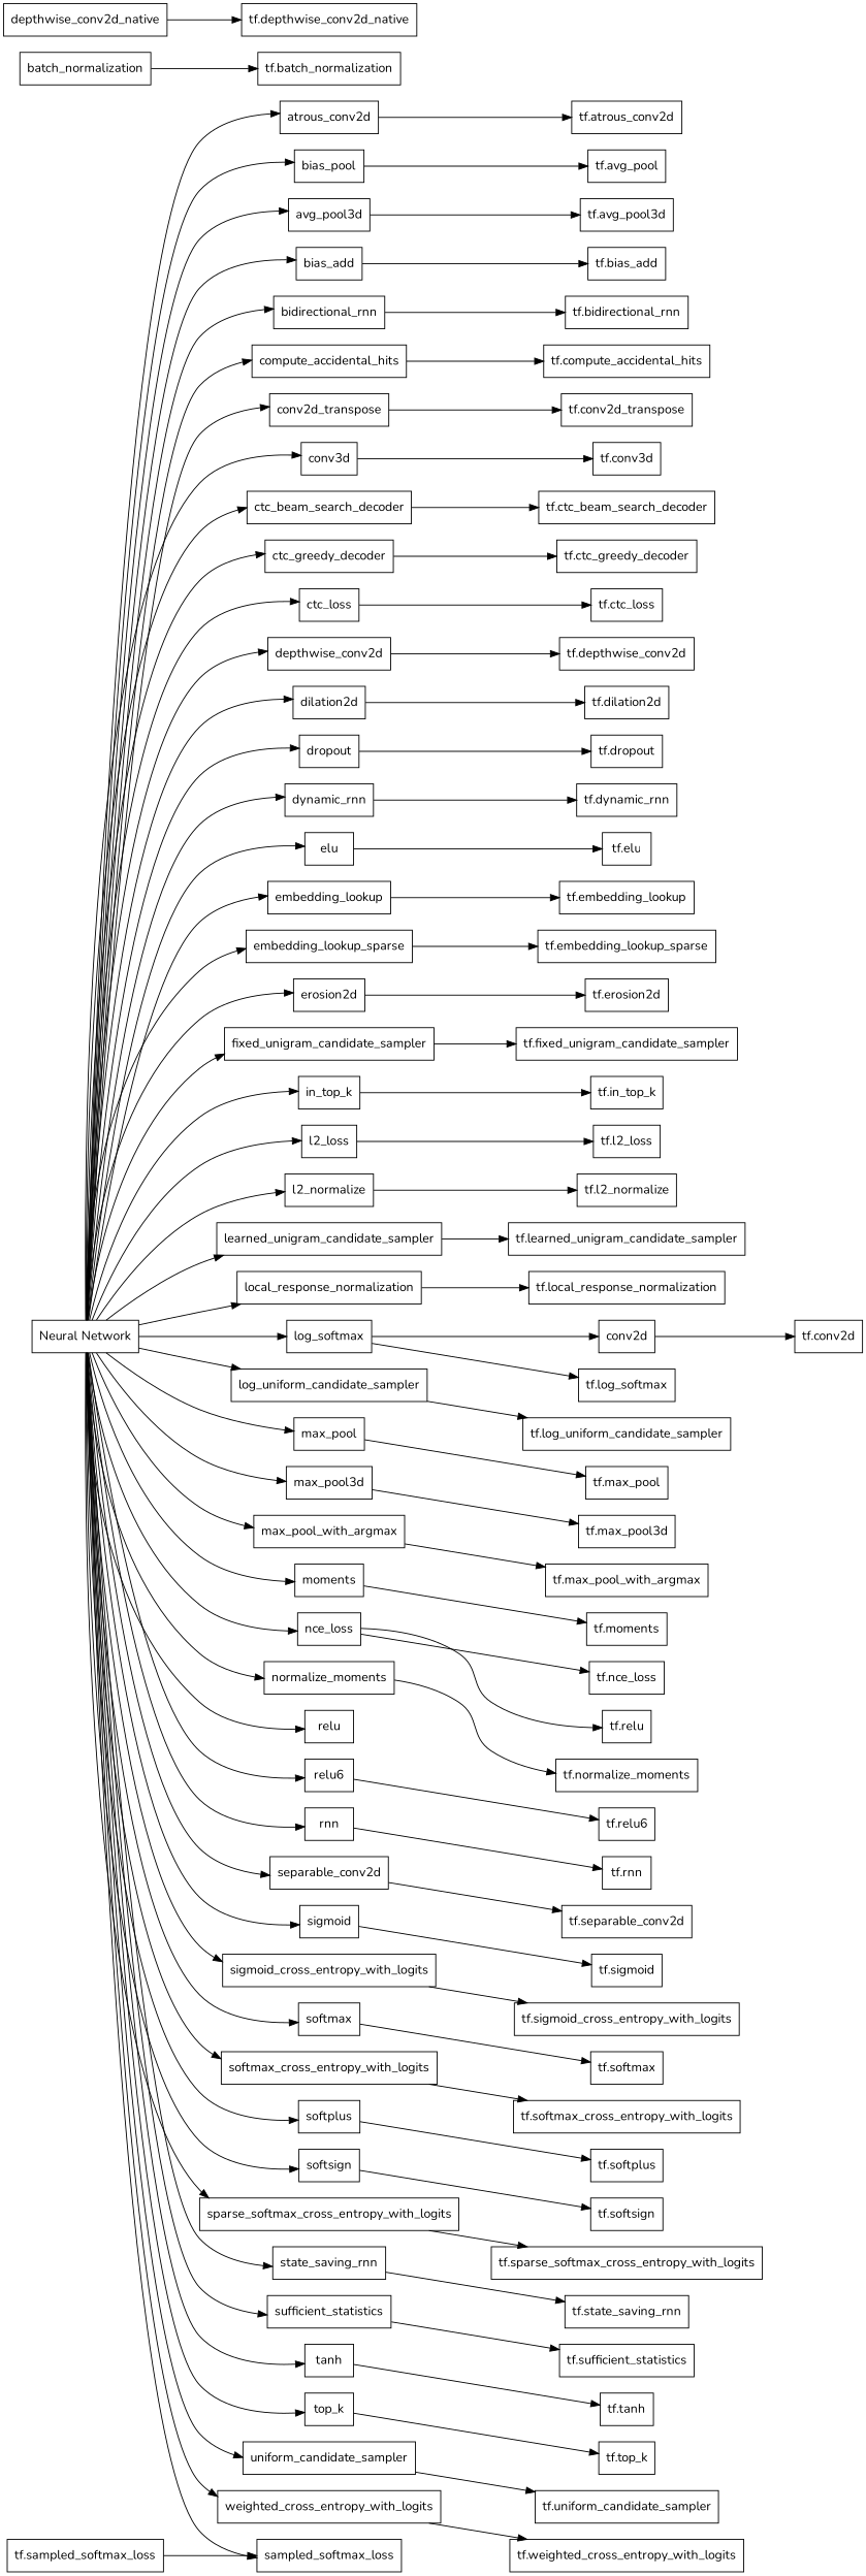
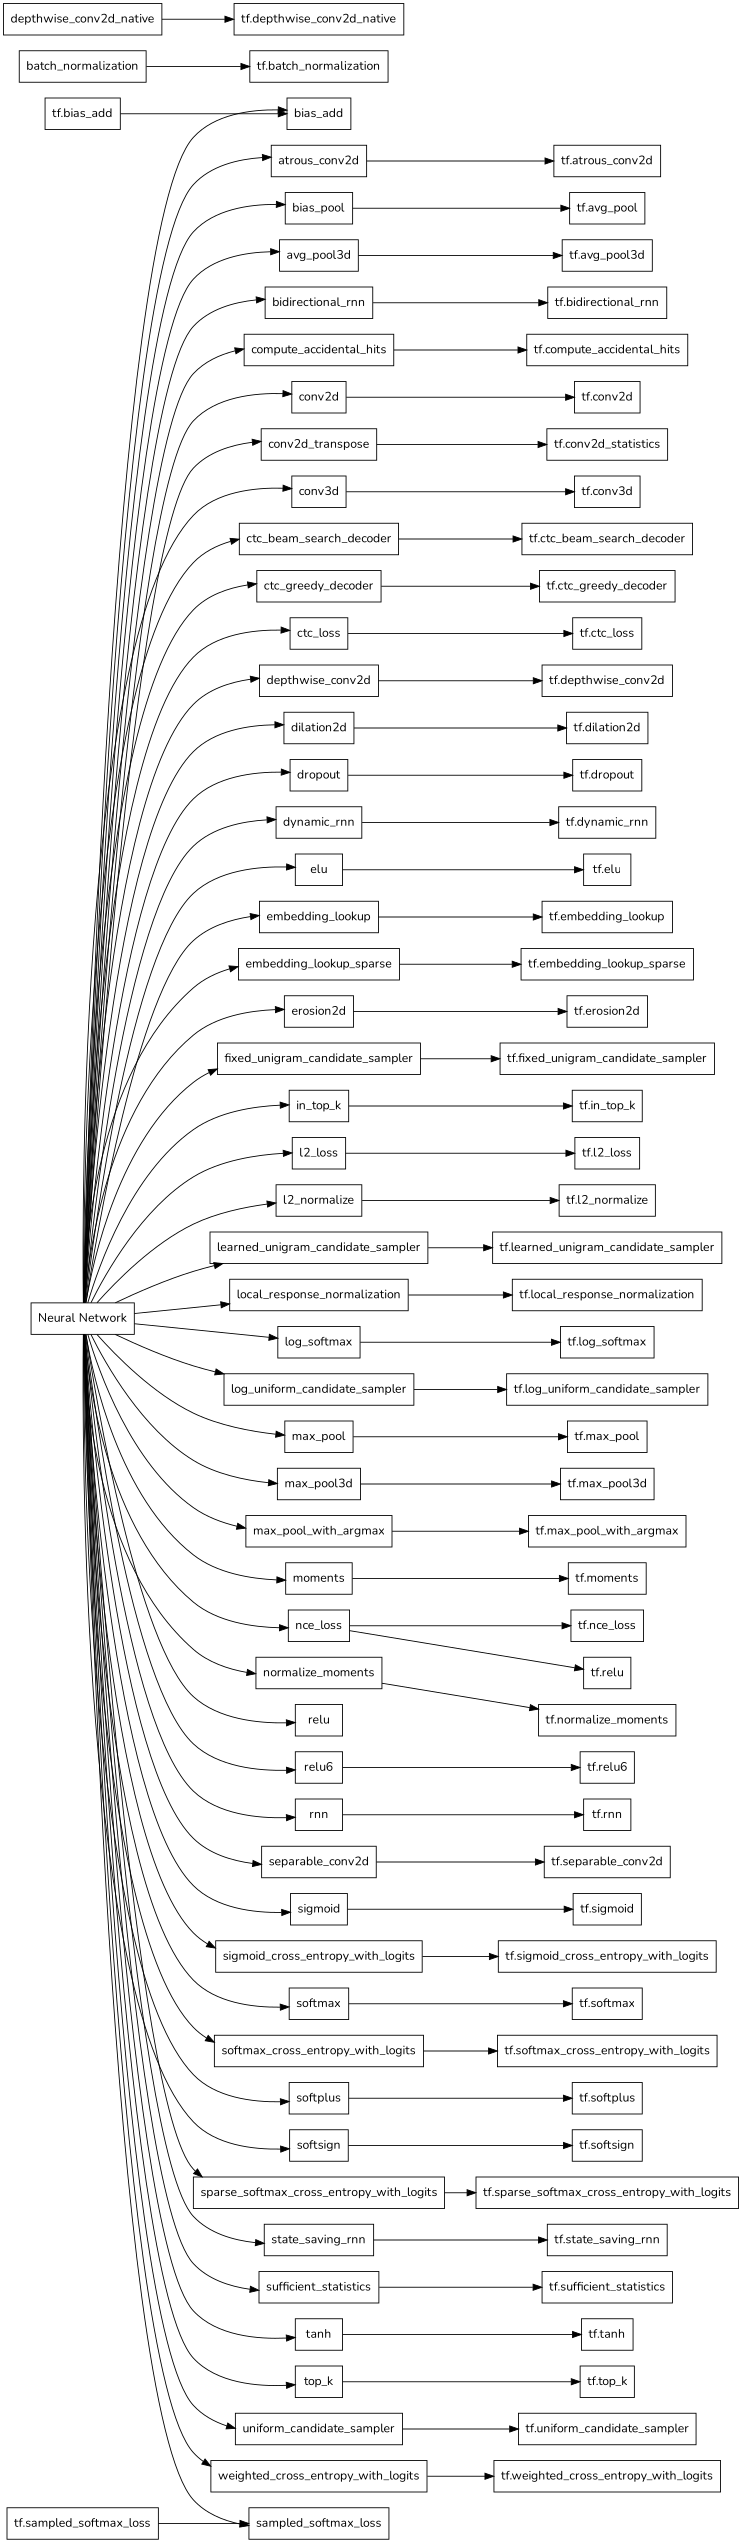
  digraph {
    fontname=Nunito
    rankdir=LR
    node [fontname=Nunito shape=box]
    edge [fontname=Nunito]
    "Neural Network"
    atrous_conv2d
    n3 [label=bias_pool]
    avg_pool3d
    bias_add
    bidirectional_rnn
    compute_accidental_hits
    conv2d
    conv2d_transpose
    conv3d
    ctc_beam_search_decoder
    ctc_greedy_decoder
    ctc_loss
    depthwise_conv2d
    dilation2d
    dropout
    dynamic_rnn
    elu
    embedding_lookup
    embedding_lookup_sparse
    erosion2d
    fixed_unigram_candidate_sampler
    in_top_k
    l2_loss
    l2_normalize
    learned_unigram_candidate_sampler
    local_response_normalization
    log_softmax
    log_uniform_candidate_sampler
    max_pool
    max_pool3d
    max_pool_with_argmax
    moments
    nce_loss
    normalize_moments
    relu
    relu6
    rnn
    sampled_softmax_loss
    separable_conv2d
    sigmoid
    sigmoid_cross_entropy_with_logits
    softmax
    softmax_cross_entropy_with_logits
    softplus
    softsign
    sparse_softmax_cross_entropy_with_logits
    state_saving_rnn
    sufficient_statistics
    tanh
    top_k
    uniform_candidate_sampler
    weighted_cross_entropy_with_logits
    "tf.atrous_conv2d"
    "tf.avg_pool"
    "tf.avg_pool3d"
    batch_normalization
    "tf.batch_normalization"
    "tf.bias_add"
    "tf.bidirectional_rnn"
    "tf.compute_accidental_hits"
    "tf.conv2d"
-   "tf.conv2d_transpose"
+   "tf.conv2d_transpose" [label="tf.conv2d_statistics"]
    "tf.conv3d"
    "tf.ctc_beam_search_decoder"
    "tf.ctc_greedy_decoder"
    "tf.ctc_loss"
    "tf.depthwise_conv2d"
    depthwise_conv2d_native
    "tf.depthwise_conv2d_native"
    "tf.dilation2d"
    "tf.dropout"
    "tf.dynamic_rnn"
    "tf.elu"
    "tf.embedding_lookup"
    "tf.embedding_lookup_sparse"
    "tf.erosion2d"
    "tf.fixed_unigram_candidate_sampler"
    "tf.in_top_k"
    "tf.l2_loss"
    "tf.l2_normalize"
    "tf.learned_unigram_candidate_sampler"
    "tf.local_response_normalization"
    "tf.log_softmax"
    "tf.log_uniform_candidate_sampler"
    "tf.max_pool"
    "tf.max_pool3d"
    "tf.max_pool_with_argmax"
    "tf.moments"
    "tf.nce_loss"
    "tf.relu"
    "tf.normalize_moments"
    "tf.relu6"
    "tf.rnn"
    "tf.separable_conv2d"
    "tf.sigmoid"
    "tf.sigmoid_cross_entropy_with_logits"
    "tf.softmax"
    "tf.softmax_cross_entropy_with_logits"
    "tf.softplus"
    "tf.softsign"
    "tf.sparse_softmax_cross_entropy_with_logits"
    "tf.state_saving_rnn"
    "tf.sufficient_statistics"
    "tf.tanh"
    "tf.top_k"
    "tf.uniform_candidate_sampler"
    "tf.weighted_cross_entropy_with_logits"
    "tf.sampled_softmax_loss"
    "Neural Network" -> atrous_conv2d
    "Neural Network" -> n3
    "Neural Network" -> avg_pool3d
    "Neural Network" -> bias_add
    "Neural Network" -> bidirectional_rnn
    "Neural Network" -> compute_accidental_hits
-   log_softmax -> conv2d
+   "Neural Network" -> conv2d
    "Neural Network" -> conv2d_transpose
    "Neural Network" -> conv3d
    "Neural Network" -> ctc_beam_search_decoder
    "Neural Network" -> ctc_greedy_decoder
    "Neural Network" -> ctc_loss
    "Neural Network" -> depthwise_conv2d
    "Neural Network" -> dilation2d
    "Neural Network" -> dropout
    "Neural Network" -> dynamic_rnn
    "Neural Network" -> elu
    "Neural Network" -> embedding_lookup
    "Neural Network" -> embedding_lookup_sparse
    "Neural Network" -> erosion2d
    "Neural Network" -> fixed_unigram_candidate_sampler
    "Neural Network" -> in_top_k
    "Neural Network" -> l2_loss
    "Neural Network" -> l2_normalize
    "Neural Network" -> learned_unigram_candidate_sampler
    "Neural Network" -> local_response_normalization
    "Neural Network" -> log_softmax
    "Neural Network" -> log_uniform_candidate_sampler
    "Neural Network" -> max_pool
    "Neural Network" -> max_pool3d
    "Neural Network" -> max_pool_with_argmax
    "Neural Network" -> moments
    "Neural Network" -> nce_loss
    "Neural Network" -> normalize_moments
    "Neural Network" -> relu
    "Neural Network" -> relu6
    "Neural Network" -> rnn
    "Neural Network" -> sampled_softmax_loss
    "Neural Network" -> separable_conv2d
    "Neural Network" -> sigmoid
    "Neural Network" -> sigmoid_cross_entropy_with_logits
    "Neural Network" -> softmax
    "Neural Network" -> softmax_cross_entropy_with_logits
    "Neural Network" -> softplus
    "Neural Network" -> softsign
    "Neural Network" -> sparse_softmax_cross_entropy_with_logits
    "Neural Network" -> state_saving_rnn
    "Neural Network" -> sufficient_statistics
    "Neural Network" -> tanh
    "Neural Network" -> top_k
    "Neural Network" -> uniform_candidate_sampler
    "Neural Network" -> weighted_cross_entropy_with_logits
    atrous_conv2d -> "tf.atrous_conv2d"
    n3 -> "tf.avg_pool"
    avg_pool3d -> "tf.avg_pool3d"
-   bias_add -> "tf.bias_add"
+   "tf.bias_add" -> bias_add
    bidirectional_rnn -> "tf.bidirectional_rnn"
    compute_accidental_hits -> "tf.compute_accidental_hits"
    conv2d -> "tf.conv2d"
    conv2d_transpose -> "tf.conv2d_transpose"
    conv3d -> "tf.conv3d"
    ctc_beam_search_decoder -> "tf.ctc_beam_search_decoder"
    ctc_greedy_decoder -> "tf.ctc_greedy_decoder"
    ctc_loss -> "tf.ctc_loss"
    depthwise_conv2d -> "tf.depthwise_conv2d"
    dilation2d -> "tf.dilation2d"
    dropout -> "tf.dropout"
    dynamic_rnn -> "tf.dynamic_rnn"
    elu -> "tf.elu"
    embedding_lookup -> "tf.embedding_lookup"
    embedding_lookup_sparse -> "tf.embedding_lookup_sparse"
    erosion2d -> "tf.erosion2d"
    fixed_unigram_candidate_sampler -> "tf.fixed_unigram_candidate_sampler"
    in_top_k -> "tf.in_top_k"
    l2_loss -> "tf.l2_loss"
    l2_normalize -> "tf.l2_normalize"
    learned_unigram_candidate_sampler -> "tf.learned_unigram_candidate_sampler"
    local_response_normalization -> "tf.local_response_normalization"
    log_softmax -> "tf.log_softmax"
    log_uniform_candidate_sampler -> "tf.log_uniform_candidate_sampler"
    max_pool -> "tf.max_pool"
    max_pool3d -> "tf.max_pool3d"
    max_pool_with_argmax -> "tf.max_pool_with_argmax"
    moments -> "tf.moments"
    nce_loss -> "tf.nce_loss"
    nce_loss -> "tf.relu"
    normalize_moments -> "tf.normalize_moments"
    relu6 -> "tf.relu6"
    rnn -> "tf.rnn"
    separable_conv2d -> "tf.separable_conv2d"
    sigmoid -> "tf.sigmoid"
    sigmoid_cross_entropy_with_logits -> "tf.sigmoid_cross_entropy_with_logits"
    softmax -> "tf.softmax"
    softmax_cross_entropy_with_logits -> "tf.softmax_cross_entropy_with_logits"
    softplus -> "tf.softplus"
    softsign -> "tf.softsign"
    sparse_softmax_cross_entropy_with_logits -> "tf.sparse_softmax_cross_entropy_with_logits"
    state_saving_rnn -> "tf.state_saving_rnn"
    sufficient_statistics -> "tf.sufficient_statistics"
    tanh -> "tf.tanh"
    top_k -> "tf.top_k"
    uniform_candidate_sampler -> "tf.uniform_candidate_sampler"
    weighted_cross_entropy_with_logits -> "tf.weighted_cross_entropy_with_logits"
    batch_normalization -> "tf.batch_normalization"
    depthwise_conv2d_native -> "tf.depthwise_conv2d_native"
    "tf.sampled_softmax_loss" -> sampled_softmax_loss
  }
